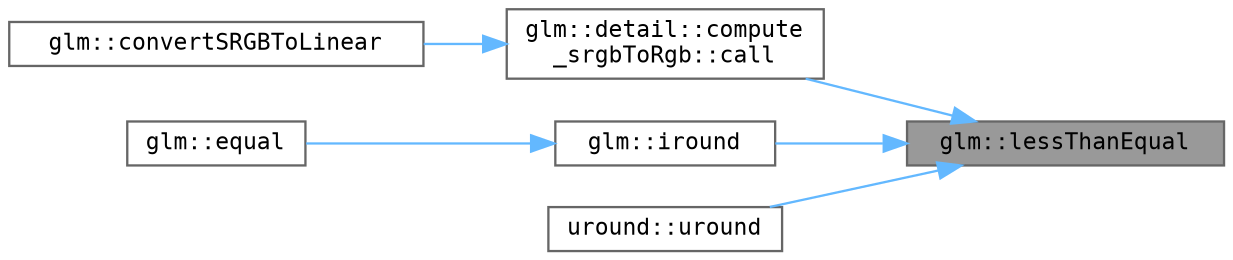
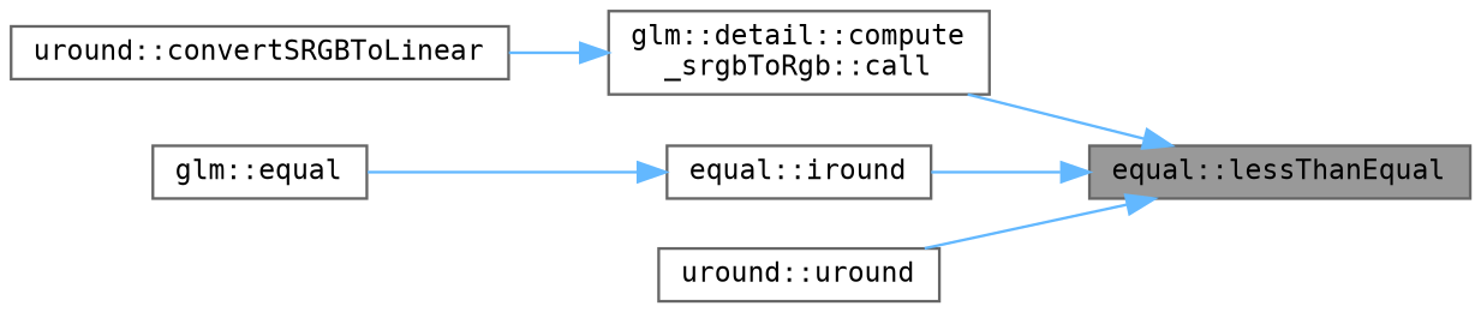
  digraph {
    rankdir=RL
    node [color=grey40 fillcolor=white fontname=Terminal fontsize=10 shape=box style=filled]
    edge [color=steelblue1 dir=back fontname=Terminal fontsize=10 labelfontname=Helvetica labelfontsize=10 style=solid]
-   n1 [color=gray40 fillcolor=grey60 fontcolor=black height=0.2 label="glm::lessThanEqual" width=0.4]
+   n1 [color=gray40 fillcolor=grey60 fontcolor=black height=0.2 label="equal::lessThanEqual" width=0.4]
    n2 [height=0.2 label="glm::detail::compute\l_srgbToRgb::call" width=0.4]
-   n3 [height=0.2 label="glm::iround" width=0.4]
+   n3 [height=0.2 label="equal::iround" width=0.4]
    n4 [height=0.2 label="uround::uround" width=0.4]
-   n5 [height=0.2 label="glm::convertSRGBToLinear" width=0.4]
+   n5 [height=0.2 label="uround::convertSRGBToLinear" width=0.4]
    n6 [height=0.2 label="glm::equal" width=0.4]
    n1 -> n2
    n1 -> n3
    n1 -> n4
    n2 -> n5
    n3 -> n6
  }
